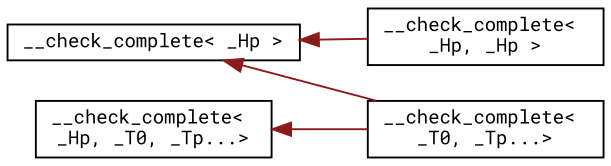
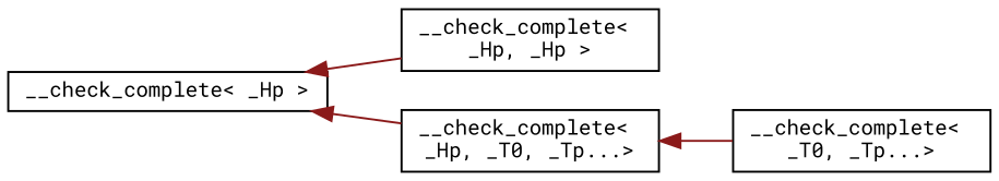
  digraph {
    fontname="Roboto Mono"
    rankdir=LR
    node [color=black fillcolor=white fontname="Roboto Mono" fontsize=10 shape=record style=filled]
    edge [color=firebrick4 dir=back fontname="Roboto Mono" fontsize=10 labelfontname=Helvetica labelfontsize=10 style=solid]
    n1 [height=0.2 label="__check_complete\< _Hp \>" width=0.4]
    n2 [height=0.2 label="__check_complete\< \l_Hp, _Hp \>" width=0.4]
    n3 [height=0.2 label="__check_complete\< \l_Hp, _T0, _Tp...\>" width=0.4]
    n4 [height=0.2 label="__check_complete\< \l_T0, _Tp...\>" width=0.4]
    n1 -> n2
-   n1 -> n4
+   n1 -> n3
    n3 -> n4
  }
